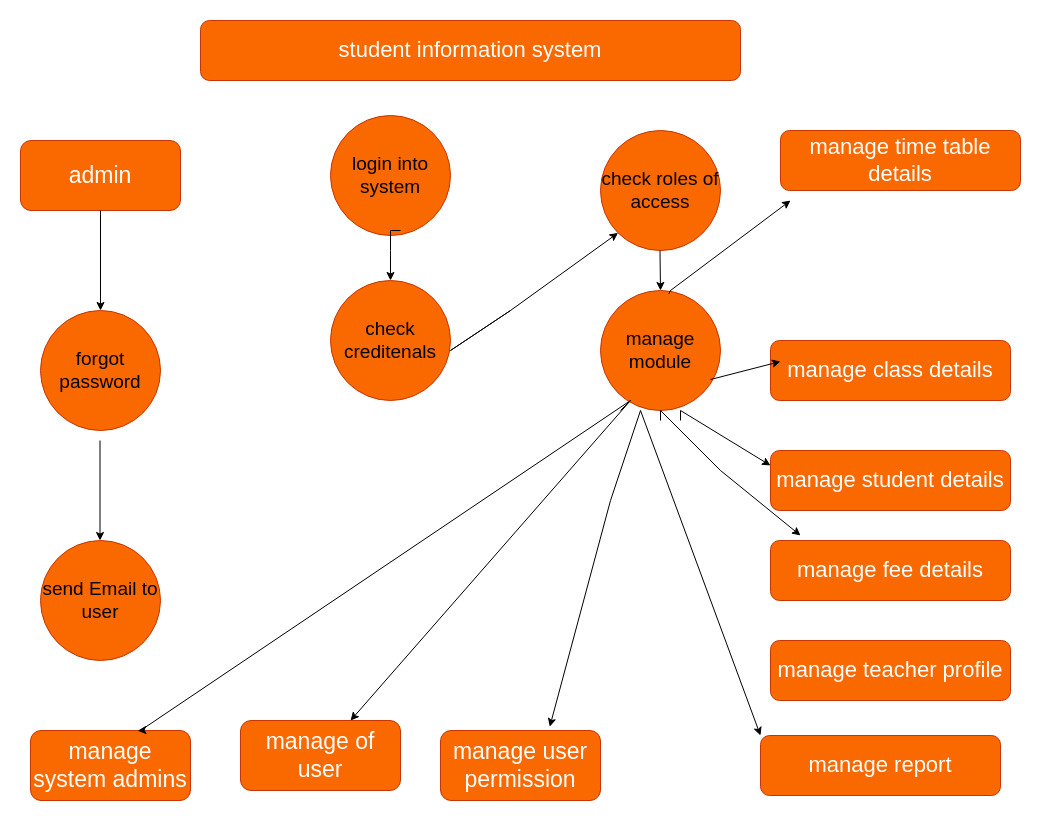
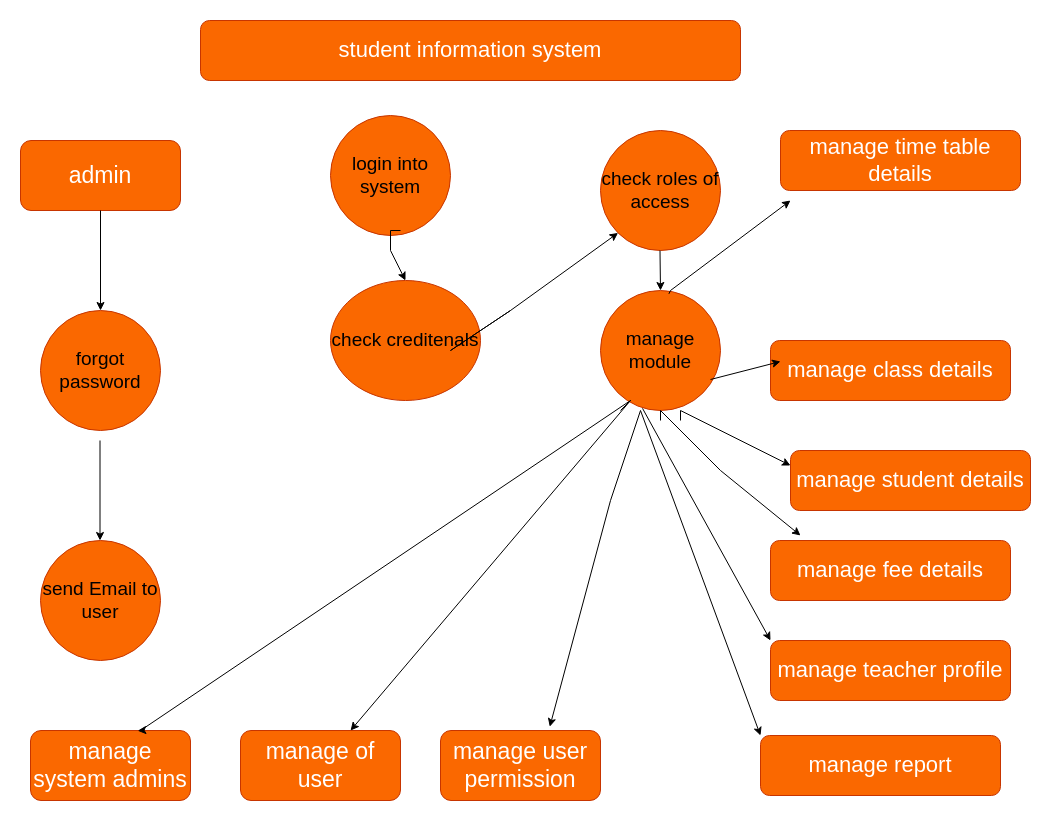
  <mxCell id="0" />
  <mxCell id="1" parent="0" />
  <mxCell id="2" value="student information system" style="rounded=1;whiteSpace=wrap;html=1;fontSize=22;fillColor=#fa6800;fontColor=#FFFFFF;strokeColor=#C73500;" vertex="1" parent="1"><mxGeometry x="200" y="20" width="540" height="60" as="geometry" /></mxCell>
  <mxCell id="3" value="admin" style="rounded=1;whiteSpace=wrap;html=1;fontSize=23;fillColor=#fa6800;fontColor=#FFFFFF;strokeColor=#C73500;" vertex="1" parent="1"><mxGeometry x="20" y="140" width="160" height="70" as="geometry" /></mxCell>
  <mxCell id="4" value="forgot password" style="ellipse;whiteSpace=wrap;html=1;aspect=fixed;fontSize=19;fillColor=#fa6800;fontColor=#000000;strokeColor=#C73500;" vertex="1" parent="1"><mxGeometry x="40" y="310" width="120" height="120" as="geometry" /></mxCell>
  <mxCell id="5" value="send Email to user" style="ellipse;whiteSpace=wrap;html=1;aspect=fixed;fontSize=19;fillColor=#fa6800;fontColor=#000000;strokeColor=#C73500;" vertex="1" parent="1"><mxGeometry x="40" y="540" width="120" height="120" as="geometry" /></mxCell>
  <mxCell id="6" value="login into system" style="ellipse;whiteSpace=wrap;html=1;aspect=fixed;fontSize=19;fillColor=#fa6800;fontColor=#000000;strokeColor=#C73500;" vertex="1" parent="1"><mxGeometry x="330" y="115" width="120" height="120" as="geometry" /></mxCell>
- <mxCell id="7" value="check creditenals" style="ellipse;whiteSpace=wrap;html=1;aspect=fixed;fontSize=19;fillColor=#fa6800;fontColor=#000000;strokeColor=#C73500;" vertex="1" parent="1"><mxGeometry x="330" y="280" width="120" height="120" as="geometry" /></mxCell>
+ <mxCell id="7" value="check creditenals" style="ellipse;whiteSpace=wrap;html=1;aspect=fixed;fontSize=19;fillColor=#fa6800;fontColor=#000000;strokeColor=#C73500;" vertex="1" parent="1"><mxGeometry x="330" y="280" width="150" height="120" as="geometry" /></mxCell>
  <mxCell id="8" value="check roles of access" style="ellipse;whiteSpace=wrap;html=1;aspect=fixed;fontSize=19;fillColor=#fa6800;fontColor=#000000;strokeColor=#C73500;" vertex="1" parent="1"><mxGeometry x="600" y="130" width="120" height="120" as="geometry" /></mxCell>
  <mxCell id="9" value="manage module" style="ellipse;whiteSpace=wrap;html=1;aspect=fixed;fontSize=19;fillColor=#fa6800;fontColor=#000000;strokeColor=#C73500;" vertex="1" parent="1"><mxGeometry x="600" y="290" width="120" height="120" as="geometry" /></mxCell>
  <mxCell id="10" value="manage system admins" style="rounded=1;whiteSpace=wrap;html=1;fontSize=23;fillColor=#fa6800;fontColor=#FFFFFF;strokeColor=#C73500;" vertex="1" parent="1"><mxGeometry x="30" y="730" width="160" height="70" as="geometry" /></mxCell>
- <mxCell id="11" value="manage of user" style="rounded=1;whiteSpace=wrap;html=1;fontSize=23;fillColor=#fa6800;fontColor=#FFFFFF;strokeColor=#C73500;" vertex="1" parent="1"><mxGeometry x="240" y="720" width="160" height="70" as="geometry" /></mxCell>
+ <mxCell id="11" value="manage of user" style="rounded=1;whiteSpace=wrap;html=1;fontSize=23;fillColor=#fa6800;fontColor=#FFFFFF;strokeColor=#C73500;" vertex="1" parent="1"><mxGeometry x="240" y="730" width="160" height="70" as="geometry" /></mxCell>
  <mxCell id="12" value="manage user permission" style="rounded=1;whiteSpace=wrap;html=1;fontSize=23;fillColor=#fa6800;fontColor=#FFFFFF;strokeColor=#C73500;" vertex="1" parent="1"><mxGeometry x="440" y="730" width="160" height="70" as="geometry" /></mxCell>
  <mxCell id="13" value="manage time table details" style="rounded=1;whiteSpace=wrap;html=1;fontSize=22;fillColor=#fa6800;fontColor=#FFFFFF;strokeColor=#C73500;" vertex="1" parent="1"><mxGeometry x="780" y="130" width="240" height="60" as="geometry" /></mxCell>
  <mxCell id="14" value="manage class details" style="rounded=1;whiteSpace=wrap;html=1;fontSize=22;fillColor=#fa6800;fontColor=#FFFFFF;strokeColor=#C73500;" vertex="1" parent="1"><mxGeometry x="770" y="340" width="240" height="60" as="geometry" /></mxCell>
- <mxCell id="15" value="manage student details" style="rounded=1;whiteSpace=wrap;html=1;fontSize=22;fillColor=#fa6800;fontColor=#FFFFFF;strokeColor=#C73500;" vertex="1" parent="1"><mxGeometry x="770" y="450" width="240" height="60" as="geometry" /></mxCell>
+ <mxCell id="15" value="manage student details" style="rounded=1;whiteSpace=wrap;html=1;fontSize=22;fillColor=#fa6800;fontColor=#FFFFFF;strokeColor=#C73500;" vertex="1" parent="1"><mxGeometry x="790" y="450" width="240" height="60" as="geometry" /></mxCell>
  <mxCell id="16" value="manage fee details" style="rounded=1;whiteSpace=wrap;html=1;fontSize=22;fillColor=#fa6800;fontColor=#FFFFFF;strokeColor=#C73500;" vertex="1" parent="1"><mxGeometry x="770" y="540" width="240" height="60" as="geometry" /></mxCell>
  <mxCell id="17" value="manage teacher profile" style="rounded=1;whiteSpace=wrap;html=1;fontSize=22;fillColor=#fa6800;fontColor=#FFFFFF;strokeColor=#C73500;" vertex="1" parent="1"><mxGeometry x="770" y="640" width="240" height="60" as="geometry" /></mxCell>
  <mxCell id="18" value="manage report" style="rounded=1;whiteSpace=wrap;html=1;fontSize=22;fillColor=#fa6800;fontColor=#FFFFFF;strokeColor=#C73500;" vertex="1" parent="1"><mxGeometry x="760" y="735" width="240" height="60" as="geometry" /></mxCell>
  <mxCell id="19" value="" style="endArrow=classic;html=1;rounded=0;" edge="1" parent="1" source="3" target="4"><mxGeometry width="50" height="50" relative="1" as="geometry"><mxPoint x="260" y="670" as="sourcePoint" /><mxPoint x="290" y="660" as="targetPoint" /><Array as="points"><mxPoint x="100" y="210" /></Array></mxGeometry></mxCell>
  <mxCell id="20" value="" style="endArrow=classic;html=1;rounded=0;" edge="1" parent="1"><mxGeometry width="50" height="50" relative="1" as="geometry"><mxPoint x="99.5" y="440" as="sourcePoint" /><mxPoint x="99.5" y="540" as="targetPoint" /><Array as="points"><mxPoint x="99.5" y="440" /></Array></mxGeometry></mxCell>
  <mxCell id="21" value="" style="endArrow=classic;html=1;rounded=0;entryX=0.5;entryY=0;entryDx=0;entryDy=0;" edge="1" parent="1" target="7"><mxGeometry width="50" height="50" relative="1" as="geometry"><mxPoint x="400" y="230" as="sourcePoint" /><mxPoint x="450" y="350" as="targetPoint" /><Array as="points"><mxPoint x="400" y="230" /><mxPoint x="390" y="230" /><mxPoint x="390" y="250" /></Array></mxGeometry></mxCell>
  <mxCell id="22" value="" style="endArrow=classic;html=1;rounded=0;entryX=0;entryY=1;entryDx=0;entryDy=0;" edge="1" parent="1" target="8"><mxGeometry width="50" height="50" relative="1" as="geometry"><mxPoint x="510" y="310" as="sourcePoint" /><mxPoint x="510" y="410" as="targetPoint" /><Array as="points"><mxPoint x="450" y="350" /><mxPoint x="510" y="310" /></Array></mxGeometry></mxCell>
  <mxCell id="23" value="" style="endArrow=classic;html=1;rounded=0;" edge="1" parent="1"><mxGeometry width="50" height="50" relative="1" as="geometry"><mxPoint x="659.5" y="250" as="sourcePoint" /><mxPoint x="660" y="290" as="targetPoint" /><Array as="points"><mxPoint x="659.5" y="250" /></Array></mxGeometry></mxCell>
  <mxCell id="24" value="" style="endArrow=classic;html=1;rounded=0;entryX=0.67;entryY=0.003;entryDx=0;entryDy=0;entryPerimeter=0;" edge="1" parent="1" target="10"><mxGeometry width="50" height="50" relative="1" as="geometry"><mxPoint x="630" y="400" as="sourcePoint" /><mxPoint x="610" y="560" as="targetPoint" /><Array as="points"><mxPoint x="630" y="400" /><mxPoint x="140" y="730" /></Array></mxGeometry></mxCell>
  <mxCell id="25" value="" style="endArrow=classic;html=1;rounded=0;entryX=0.688;entryY=0;entryDx=0;entryDy=0;entryPerimeter=0;" edge="1" parent="1" target="11"><mxGeometry width="50" height="50" relative="1" as="geometry"><mxPoint x="620" y="410" as="sourcePoint" /><mxPoint x="370" y="710" as="targetPoint" /><Array as="points"><mxPoint x="630" y="400" /></Array></mxGeometry></mxCell>
  <mxCell id="26" value="" style="endArrow=classic;html=1;rounded=0;entryX=0.683;entryY=-0.054;entryDx=0;entryDy=0;entryPerimeter=0;" edge="1" parent="1" target="12"><mxGeometry width="50" height="50" relative="1" as="geometry"><mxPoint x="640" y="410" as="sourcePoint" /><mxPoint x="640" y="600" as="targetPoint" /><Array as="points"><mxPoint x="640" y="410" /><mxPoint x="610" y="500" /></Array></mxGeometry></mxCell>
  <mxCell id="27" value="" style="endArrow=classic;html=1;rounded=0;exitX=0.57;exitY=0.028;exitDx=0;exitDy=0;exitPerimeter=0;" edge="1" parent="1" source="9"><mxGeometry width="50" height="50" relative="1" as="geometry"><mxPoint x="730" y="250" as="sourcePoint" /><mxPoint x="790" y="200" as="targetPoint" /><Array as="points"><mxPoint x="670" y="290" /></Array></mxGeometry></mxCell>
  <mxCell id="28" value="" style="endArrow=classic;html=1;rounded=0;exitX=1;exitY=0;exitDx=0;exitDy=0;" edge="1" parent="1"><mxGeometry width="50" height="50" relative="1" as="geometry"><mxPoint x="710" y="379" as="sourcePoint" /><mxPoint x="780" y="361" as="targetPoint" /><Array as="points" /></mxGeometry></mxCell>
  <mxCell id="29" value="" style="endArrow=classic;html=1;rounded=0;entryX=0;entryY=0.25;entryDx=0;entryDy=0;" edge="1" parent="1" target="15"><mxGeometry width="50" height="50" relative="1" as="geometry"><mxPoint x="680" y="420" as="sourcePoint" /><mxPoint x="770" y="440" as="targetPoint" /><Array as="points"><mxPoint x="680" y="410" /></Array></mxGeometry></mxCell>
  <mxCell id="30" value="" style="endArrow=classic;html=1;rounded=0;entryX=0;entryY=0.25;entryDx=0;entryDy=0;" edge="1" parent="1"><mxGeometry width="50" height="50" relative="1" as="geometry"><mxPoint x="660" y="420" as="sourcePoint" /><mxPoint x="800" y="535" as="targetPoint" /><Array as="points"><mxPoint x="660" y="410" /><mxPoint x="720" y="470" /></Array></mxGeometry></mxCell>
+ <mxCell id="31" value="" style="endArrow=classic;html=1;rounded=0;entryX=0;entryY=0;entryDx=0;entryDy=0;exitX=0.35;exitY=0.982;exitDx=0;exitDy=0;exitPerimeter=0;" edge="1" parent="1" source="9" target="17"><mxGeometry width="50" height="50" relative="1" as="geometry"><mxPoint x="680" y="490" as="sourcePoint" /><mxPoint x="770" y="535" as="targetPoint" /><Array as="points" /></mxGeometry></mxCell>
  <mxCell id="32" value="" style="endArrow=classic;html=1;rounded=0;entryX=0;entryY=0;entryDx=0;entryDy=0;" edge="1" parent="1" target="18"><mxGeometry width="50" height="50" relative="1" as="geometry"><mxPoint x="640" y="410" as="sourcePoint" /><mxPoint x="818" y="882" as="targetPoint" /><Array as="points" /></mxGeometry></mxCell>
